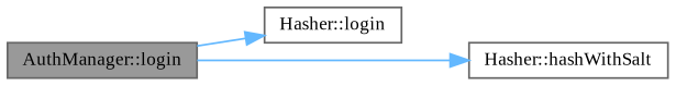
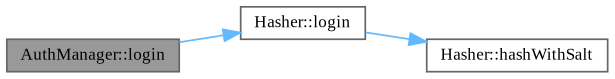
  digraph {
    fontname="Liberation Serif"
    rankdir=LR
    node [color=grey40 fillcolor=white fontname="Liberation Serif" fontsize=10 shape=box style=filled]
    edge [color=steelblue1 fontname="Liberation Serif" fontsize=10 labelfontname=Helvetica labelfontsize=10 style=solid]
    n1 [color=gray40 fillcolor=grey60 fontcolor=black height=0.2 label="AuthManager::login" width=0.4]
    n2 [height=0.2 label="Hasher::login" width=0.4]
    n3 [height=0.2 label="Hasher::hashWithSalt" width=0.4]
    n1 -> n2
-   n1 -> n3
+   n2 -> n3
  }
